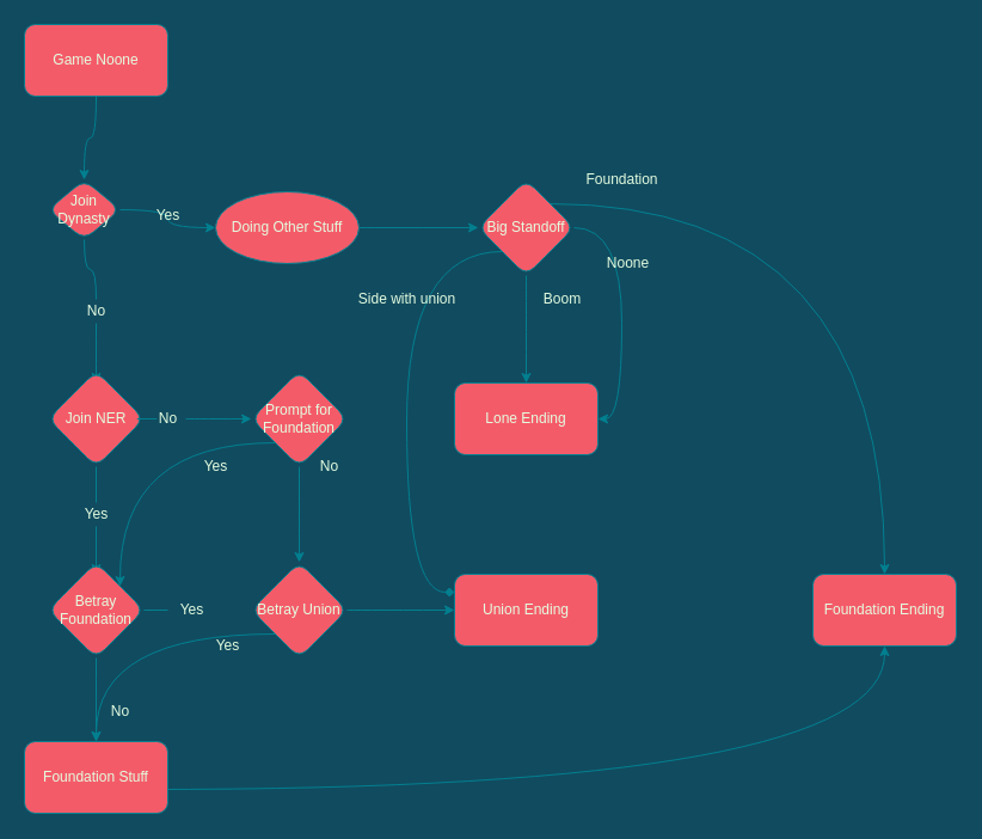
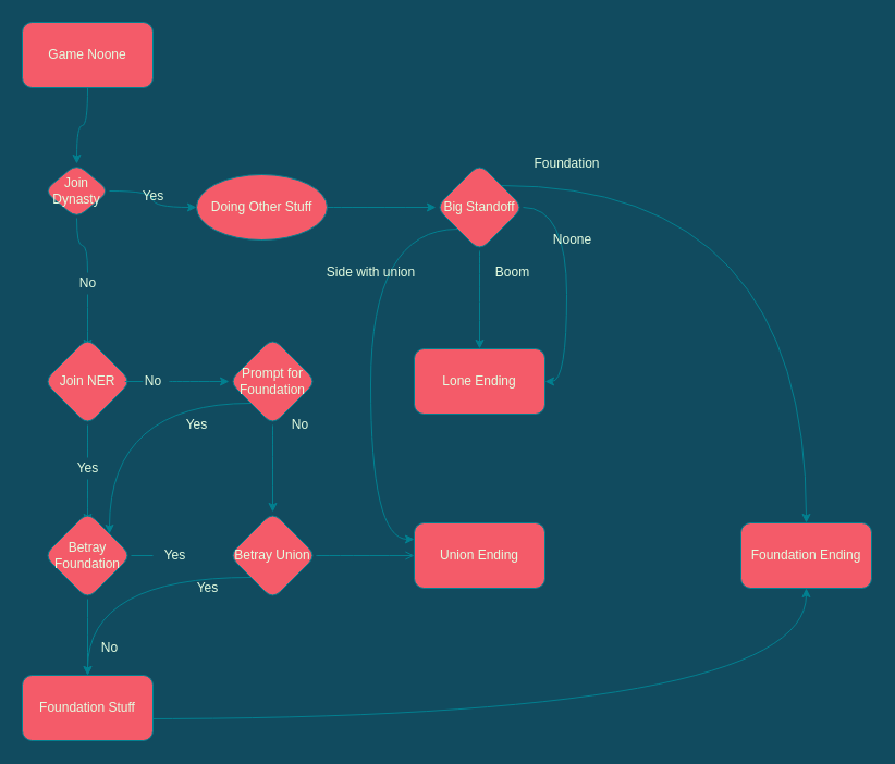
  <mxCell id="0" />
  <mxCell id="1" parent="0" />
  <mxCell id="2" value="" style="edgeStyle=orthogonalEdgeStyle;curved=1;rounded=1;orthogonalLoop=1;jettySize=auto;html=1;fontColor=#E4FDE1;strokeColor=#028090;fillColor=#F45B69;" edge="1" parent="1" source="3" target="6"><mxGeometry relative="1" as="geometry" /></mxCell>
  <mxCell id="3" value="Game Noone" style="rounded=1;whiteSpace=wrap;html=1;fillColor=#F45B69;strokeColor=#028090;fontColor=#E4FDE1;" vertex="1" parent="1"><mxGeometry x="20" y="20" width="120" height="60" as="geometry" /></mxCell>
  <mxCell id="4" value="" style="edgeStyle=orthogonalEdgeStyle;curved=1;rounded=1;orthogonalLoop=1;jettySize=auto;html=1;fontColor=#E4FDE1;strokeColor=#028090;fillColor=#F45B69;startArrow=none;" edge="1" parent="1" source="30"><mxGeometry relative="1" as="geometry"><mxPoint x="80" y="320" as="targetPoint" /></mxGeometry></mxCell>
  <mxCell id="5" value="" style="edgeStyle=orthogonalEdgeStyle;curved=1;rounded=1;orthogonalLoop=1;jettySize=auto;html=1;fontColor=#E4FDE1;strokeColor=#028090;fillColor=#F45B69;" edge="1" parent="1" source="6" target="8"><mxGeometry relative="1" as="geometry" /></mxCell>
  <mxCell id="6" value="Join Dynasty" style="rhombus;whiteSpace=wrap;html=1;fillColor=#F45B69;strokeColor=#028090;fontColor=#E4FDE1;rounded=1;" vertex="1" parent="1"><mxGeometry x="40" y="150" width="60" height="50" as="geometry" /></mxCell>
  <mxCell id="7" value="" style="edgeStyle=orthogonalEdgeStyle;curved=1;rounded=1;orthogonalLoop=1;jettySize=auto;html=1;fontColor=#E4FDE1;strokeColor=#028090;fillColor=#F45B69;" edge="1" parent="1" source="8" target="13"><mxGeometry relative="1" as="geometry" /></mxCell>
  <mxCell id="8" value="Doing Other Stuff" style="ellipse;whiteSpace=wrap;html=1;fillColor=#F45B69;strokeColor=#028090;fontColor=#E4FDE1;" vertex="1" parent="1"><mxGeometry x="180" y="160" width="120" height="60" as="geometry" /></mxCell>
  <mxCell id="9" value="" style="edgeStyle=orthogonalEdgeStyle;curved=1;rounded=1;orthogonalLoop=1;jettySize=auto;html=1;fontColor=#E4FDE1;strokeColor=#028090;fillColor=#F45B69;" edge="1" parent="1" source="13" target="14"><mxGeometry relative="1" as="geometry" /></mxCell>
  <mxCell id="10" style="edgeStyle=orthogonalEdgeStyle;curved=1;rounded=1;orthogonalLoop=1;jettySize=auto;html=1;exitX=1;exitY=0.5;exitDx=0;exitDy=0;entryX=1;entryY=0.5;entryDx=0;entryDy=0;fontColor=#E4FDE1;strokeColor=#028090;fillColor=#F45B69;" edge="1" parent="1" source="13" target="14"><mxGeometry relative="1" as="geometry" /></mxCell>
  <mxCell id="11" style="edgeStyle=orthogonalEdgeStyle;curved=1;rounded=1;orthogonalLoop=1;jettySize=auto;html=1;exitX=1;exitY=0;exitDx=0;exitDy=0;fontColor=#E4FDE1;strokeColor=#028090;fillColor=#F45B69;" edge="1" parent="1" source="13" target="33"><mxGeometry relative="1" as="geometry" /></mxCell>
- <mxCell id="12" style="edgeStyle=orthogonalEdgeStyle;curved=1;rounded=1;orthogonalLoop=1;jettySize=auto;html=1;exitX=0;exitY=1;exitDx=0;exitDy=0;entryX=0;entryY=0.25;entryDx=0;entryDy=0;fontColor=#E4FDE1;strokeColor=#028090;fillColor=#F45B69;endArrow=diamond;" edge="1" parent="1" source="13" target="46"><mxGeometry relative="1" as="geometry"><Array as="points"><mxPoint x="340" y="210" /><mxPoint x="340" y="495" /></Array></mxGeometry></mxCell>
+ <mxCell id="12" style="edgeStyle=orthogonalEdgeStyle;curved=1;rounded=1;orthogonalLoop=1;jettySize=auto;html=1;exitX=0;exitY=1;exitDx=0;exitDy=0;entryX=0;entryY=0.25;entryDx=0;entryDy=0;fontColor=#E4FDE1;strokeColor=#028090;fillColor=#F45B69;" edge="1" parent="1" source="13" target="46"><mxGeometry relative="1" as="geometry"><Array as="points"><mxPoint x="340" y="210" /><mxPoint x="340" y="495" /></Array></mxGeometry></mxCell>
  <mxCell id="13" value="Big Standoff" style="rhombus;whiteSpace=wrap;html=1;fillColor=#F45B69;strokeColor=#028090;fontColor=#E4FDE1;rounded=1;" vertex="1" parent="1"><mxGeometry x="400" y="150" width="80" height="80" as="geometry" /></mxCell>
  <mxCell id="14" value="Lone Ending" style="whiteSpace=wrap;html=1;fillColor=#F45B69;strokeColor=#028090;fontColor=#E4FDE1;rounded=1;" vertex="1" parent="1"><mxGeometry x="380" y="320" width="120" height="60" as="geometry" /></mxCell>
  <mxCell id="15" value="Boom" style="text;html=1;align=center;verticalAlign=middle;resizable=0;points=[];autosize=1;strokeColor=none;fillColor=none;fontColor=#E4FDE1;" vertex="1" parent="1"><mxGeometry x="445" y="240" width="50" height="20" as="geometry" /></mxCell>
  <mxCell id="16" value="Noone" style="text;html=1;align=center;verticalAlign=middle;resizable=0;points=[];autosize=1;strokeColor=none;fillColor=none;fontColor=#E4FDE1;" vertex="1" parent="1"><mxGeometry x="500" y="210" width="50" height="20" as="geometry" /></mxCell>
  <mxCell id="17" value="" style="edgeStyle=orthogonalEdgeStyle;curved=1;rounded=1;orthogonalLoop=1;jettySize=auto;html=1;fontColor=#E4FDE1;strokeColor=#028090;fillColor=#F45B69;startArrow=none;" edge="1" parent="1" source="25"><mxGeometry relative="1" as="geometry"><mxPoint x="80" y="480" as="targetPoint" /></mxGeometry></mxCell>
  <mxCell id="18" value="Join NER" style="rhombus;whiteSpace=wrap;html=1;rounded=1;fontColor=#E4FDE1;strokeColor=#028090;fillColor=#F45B69;" vertex="1" parent="1"><mxGeometry x="40" y="310" width="80" height="80" as="geometry" /></mxCell>
  <mxCell id="19" value="" style="edgeStyle=orthogonalEdgeStyle;curved=1;rounded=1;orthogonalLoop=1;jettySize=auto;html=1;fontColor=#E4FDE1;strokeColor=#028090;fillColor=#F45B69;" edge="1" parent="1" source="20"><mxGeometry relative="1" as="geometry"><mxPoint x="80" y="620" as="targetPoint" /></mxGeometry></mxCell>
  <mxCell id="20" value="Betray Foundation" style="rhombus;whiteSpace=wrap;html=1;rounded=1;fontColor=#E4FDE1;strokeColor=#028090;fillColor=#F45B69;" vertex="1" parent="1"><mxGeometry x="40" y="470" width="80" height="80" as="geometry" /></mxCell>
  <mxCell id="21" value="" style="edgeStyle=orthogonalEdgeStyle;curved=1;rounded=1;orthogonalLoop=1;jettySize=auto;html=1;fontColor=#E4FDE1;strokeColor=#028090;fillColor=#F45B69;" edge="1" parent="1" target="33"><mxGeometry relative="1" as="geometry"><mxPoint x="120" y="660" as="sourcePoint" /></mxGeometry></mxCell>
  <mxCell id="22" value="No" style="text;html=1;align=center;verticalAlign=middle;resizable=0;points=[];autosize=1;strokeColor=none;fillColor=none;fontColor=#E4FDE1;" vertex="1" parent="1"><mxGeometry x="85" y="585" width="30" height="20" as="geometry" /></mxCell>
  <mxCell id="23" value="Yes" style="text;html=1;align=center;verticalAlign=middle;resizable=0;points=[];autosize=1;strokeColor=none;fillColor=none;fontColor=#E4FDE1;" vertex="1" parent="1"><mxGeometry x="140" y="500" width="40" height="20" as="geometry" /></mxCell>
  <mxCell id="24" value="" style="edgeStyle=orthogonalEdgeStyle;curved=1;rounded=1;orthogonalLoop=1;jettySize=auto;html=1;fontColor=#E4FDE1;strokeColor=#028090;fillColor=#F45B69;endArrow=none;" edge="1" parent="1" source="20" target="23"><mxGeometry relative="1" as="geometry"><mxPoint x="120" y="510" as="sourcePoint" /><mxPoint x="220" y="510" as="targetPoint" /></mxGeometry></mxCell>
  <mxCell id="25" value="Yes" style="text;html=1;align=center;verticalAlign=middle;resizable=0;points=[];autosize=1;strokeColor=none;fillColor=none;fontColor=#E4FDE1;" vertex="1" parent="1"><mxGeometry x="60" y="420" width="40" height="20" as="geometry" /></mxCell>
  <mxCell id="26" value="" style="edgeStyle=orthogonalEdgeStyle;curved=1;rounded=1;orthogonalLoop=1;jettySize=auto;html=1;fontColor=#E4FDE1;strokeColor=#028090;fillColor=#F45B69;endArrow=none;" edge="1" parent="1" source="18" target="25"><mxGeometry relative="1" as="geometry"><mxPoint x="80" y="390" as="sourcePoint" /><mxPoint x="80" y="480" as="targetPoint" /></mxGeometry></mxCell>
  <mxCell id="27" value="" style="edgeStyle=orthogonalEdgeStyle;curved=1;rounded=1;orthogonalLoop=1;jettySize=auto;html=1;fontColor=#E4FDE1;strokeColor=#028090;fillColor=#F45B69;" edge="1" parent="1" source="28" target="38"><mxGeometry relative="1" as="geometry" /></mxCell>
  <mxCell id="28" value="No" style="text;html=1;align=center;verticalAlign=middle;resizable=0;points=[];autosize=1;strokeColor=none;fillColor=none;fontColor=#E4FDE1;" vertex="1" parent="1"><mxGeometry x="125" y="340" width="30" height="20" as="geometry" /></mxCell>
  <mxCell id="29" value="" style="edgeStyle=orthogonalEdgeStyle;curved=1;rounded=1;orthogonalLoop=1;jettySize=auto;html=1;fontColor=#E4FDE1;strokeColor=#028090;fillColor=#F45B69;endArrow=none;" edge="1" parent="1" source="18" target="28"><mxGeometry relative="1" as="geometry"><mxPoint x="120" y="350" as="sourcePoint" /><mxPoint x="280" y="480" as="targetPoint" /></mxGeometry></mxCell>
  <mxCell id="30" value="No" style="text;html=1;align=center;verticalAlign=middle;resizable=0;points=[];autosize=1;strokeColor=none;fillColor=none;fontColor=#E4FDE1;" vertex="1" parent="1"><mxGeometry x="65" y="250" width="30" height="20" as="geometry" /></mxCell>
  <mxCell id="31" value="" style="edgeStyle=orthogonalEdgeStyle;curved=1;rounded=1;orthogonalLoop=1;jettySize=auto;html=1;fontColor=#E4FDE1;strokeColor=#028090;fillColor=#F45B69;endArrow=none;" edge="1" parent="1" source="6" target="30"><mxGeometry relative="1" as="geometry"><mxPoint x="80" y="230" as="sourcePoint" /><mxPoint x="80" y="320" as="targetPoint" /></mxGeometry></mxCell>
  <mxCell id="32" value="Yes" style="text;html=1;align=center;verticalAlign=middle;resizable=0;points=[];autosize=1;strokeColor=none;fillColor=none;fontColor=#E4FDE1;" vertex="1" parent="1"><mxGeometry x="120" y="170" width="40" height="20" as="geometry" /></mxCell>
  <mxCell id="33" value="Foundation Ending" style="whiteSpace=wrap;html=1;fillColor=#F45B69;strokeColor=#028090;fontColor=#E4FDE1;rounded=1;" vertex="1" parent="1"><mxGeometry x="680" y="480" width="120" height="60" as="geometry" /></mxCell>
  <mxCell id="34" value="Side with union" style="text;html=1;align=center;verticalAlign=middle;resizable=0;points=[];autosize=1;strokeColor=none;fillColor=none;fontColor=#E4FDE1;" vertex="1" parent="1"><mxGeometry x="290" y="240" width="100" height="20" as="geometry" /></mxCell>
  <mxCell id="35" value="Foundation" style="text;html=1;align=center;verticalAlign=middle;resizable=0;points=[];autosize=1;strokeColor=none;fillColor=none;fontColor=#E4FDE1;" vertex="1" parent="1"><mxGeometry x="480" y="140" width="80" height="20" as="geometry" /></mxCell>
  <mxCell id="36" style="edgeStyle=orthogonalEdgeStyle;curved=1;rounded=1;orthogonalLoop=1;jettySize=auto;html=1;exitX=0;exitY=1;exitDx=0;exitDy=0;entryX=1;entryY=0;entryDx=0;entryDy=0;fontColor=#E4FDE1;strokeColor=#028090;fillColor=#F45B69;" edge="1" parent="1" source="38" target="20"><mxGeometry relative="1" as="geometry" /></mxCell>
  <mxCell id="37" value="" style="edgeStyle=orthogonalEdgeStyle;curved=1;rounded=1;orthogonalLoop=1;jettySize=auto;html=1;fontColor=#E4FDE1;strokeColor=#028090;fillColor=#F45B69;" edge="1" parent="1" source="38" target="43"><mxGeometry relative="1" as="geometry" /></mxCell>
  <mxCell id="38" value="Prompt for Foundation" style="rhombus;whiteSpace=wrap;html=1;rounded=1;fontColor=#E4FDE1;strokeColor=#028090;fillColor=#F45B69;" vertex="1" parent="1"><mxGeometry x="210" y="310" width="80" height="80" as="geometry" /></mxCell>
  <mxCell id="39" value="Yes" style="text;html=1;align=center;verticalAlign=middle;resizable=0;points=[];autosize=1;strokeColor=none;fillColor=none;fontColor=#E4FDE1;" vertex="1" parent="1"><mxGeometry x="160" y="380" width="40" height="20" as="geometry" /></mxCell>
  <mxCell id="40" value="No" style="text;html=1;align=center;verticalAlign=middle;resizable=0;points=[];autosize=1;strokeColor=none;fillColor=none;fontColor=#E4FDE1;" vertex="1" parent="1"><mxGeometry x="260" y="380" width="30" height="20" as="geometry" /></mxCell>
  <mxCell id="41" style="edgeStyle=orthogonalEdgeStyle;curved=1;rounded=1;orthogonalLoop=1;jettySize=auto;html=1;exitX=0;exitY=1;exitDx=0;exitDy=0;fontColor=#E4FDE1;strokeColor=#028090;fillColor=#F45B69;" edge="1" parent="1" source="43" target="44"><mxGeometry relative="1" as="geometry" /></mxCell>
- <mxCell id="42" value="" style="edgeStyle=orthogonalEdgeStyle;curved=1;rounded=1;orthogonalLoop=1;jettySize=auto;html=1;fontColor=#E4FDE1;strokeColor=#028090;fillColor=#F45B69;" edge="1" parent="1" source="43" target="46"><mxGeometry relative="1" as="geometry" /></mxCell>
+ <mxCell id="42" value="" style="edgeStyle=orthogonalEdgeStyle;curved=1;rounded=1;orthogonalLoop=1;jettySize=auto;html=1;fontColor=#E4FDE1;strokeColor=#028090;fillColor=#F45B69;endArrow=open;" edge="1" parent="1" source="43" target="46"><mxGeometry relative="1" as="geometry" /></mxCell>
  <mxCell id="43" value="Betray Union" style="rhombus;whiteSpace=wrap;html=1;fillColor=#F45B69;strokeColor=#028090;fontColor=#E4FDE1;rounded=1;" vertex="1" parent="1"><mxGeometry x="210" y="470" width="80" height="80" as="geometry" /></mxCell>
  <mxCell id="44" value="Foundation Stuff" style="whiteSpace=wrap;html=1;rounded=1;fontColor=#E4FDE1;strokeColor=#028090;fillColor=#F45B69;" vertex="1" parent="1"><mxGeometry x="20" y="620" width="120" height="60" as="geometry" /></mxCell>
  <mxCell id="45" value="Yes" style="text;html=1;align=center;verticalAlign=middle;resizable=0;points=[];autosize=1;strokeColor=none;fillColor=none;fontColor=#E4FDE1;" vertex="1" parent="1"><mxGeometry x="170" y="530" width="40" height="20" as="geometry" /></mxCell>
  <mxCell id="46" value="Union Ending" style="whiteSpace=wrap;html=1;rounded=1;fontColor=#E4FDE1;strokeColor=#028090;fillColor=#F45B69;" vertex="1" parent="1"><mxGeometry x="380" y="480" width="120" height="60" as="geometry" /></mxCell>
